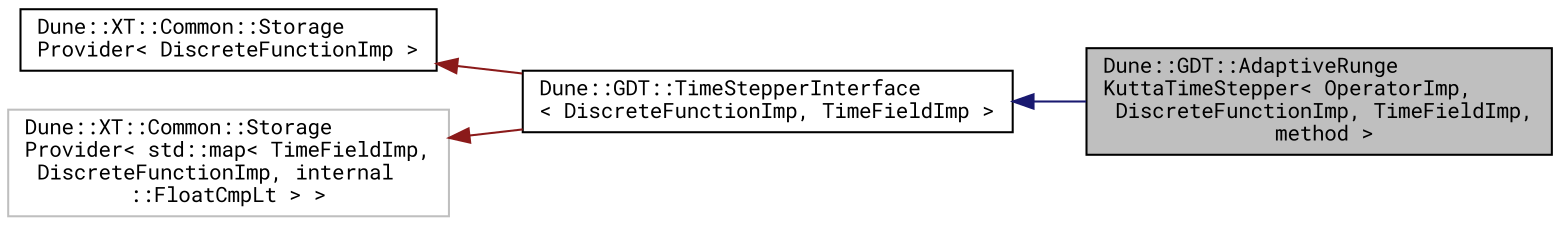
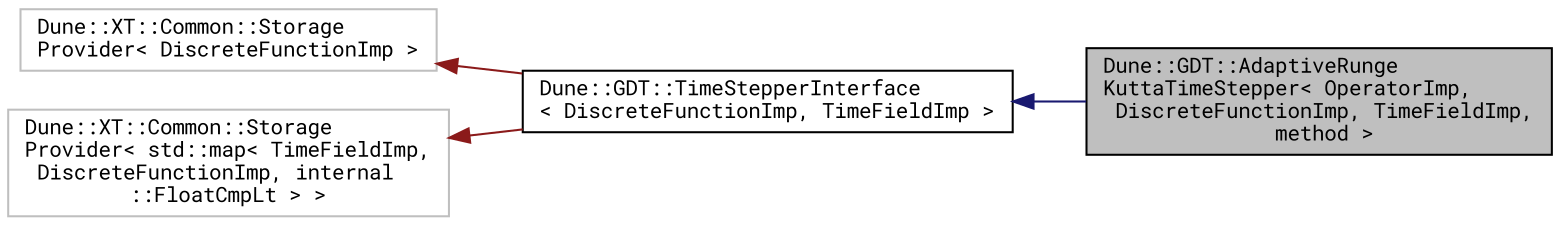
  digraph {
    rankdir=LR
    fontname="Roboto Mono"
    node [color=black fillcolor=white fontname="Roboto Mono" fontsize=10 shape=record style=filled]
    edge [color=firebrick4 dir=back fontname="Roboto Mono" fontsize=10 labelfontname=Helvetica labelfontsize=10 style=solid]
    n1 [fillcolor=grey75 fontcolor=black height=0.2 label="Dune::GDT::AdaptiveRunge\lKuttaTimeStepper\< OperatorImp,\l DiscreteFunctionImp, TimeFieldImp,\l method \>" width=0.4]
    n2 [height=0.2 label="Dune::GDT::TimeStepperInterface\l\< DiscreteFunctionImp, TimeFieldImp \>" width=0.4]
-   n3 [height=0.2 label="Dune::XT::Common::Storage\lProvider\< DiscreteFunctionImp \>" width=0.4]
+   n3 [color=grey75 height=0.2 label="Dune::XT::Common::Storage\lProvider\< DiscreteFunctionImp \>" width=0.4]
    n4 [color=grey75 height=0.2 label="Dune::XT::Common::Storage\lProvider\< std::map\< TimeFieldImp,\l DiscreteFunctionImp, internal\l::FloatCmpLt \> \>" width=0.4]
    n2 -> n1 [color=midnightblue]
    n3 -> n2
    n4 -> n2
  }
